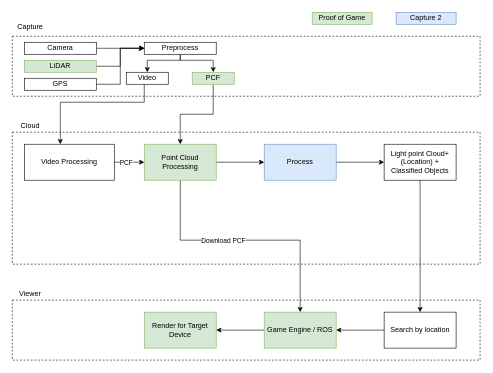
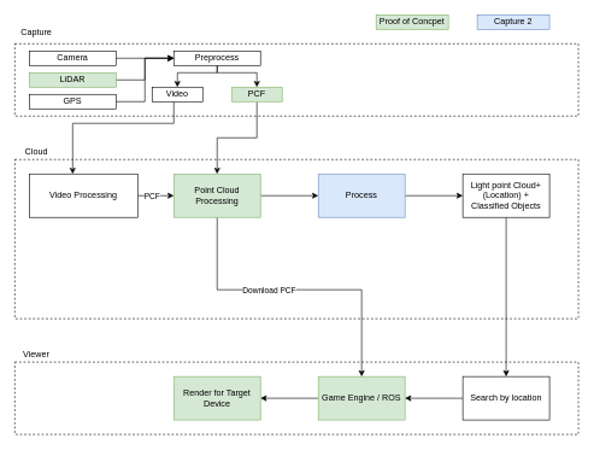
  <mxCell id="0" />
  <mxCell id="1" parent="0" />
  <mxCell id="2" value="" style="rounded=0;whiteSpace=wrap;html=1;fillColor=none;dashed=1;" parent="1" vertex="1"><mxGeometry x="20" y="500" width="780" height="100" as="geometry" /></mxCell>
  <mxCell id="3" value="" style="rounded=0;whiteSpace=wrap;html=1;fillColor=none;dashed=1;" parent="1" vertex="1"><mxGeometry x="20" y="220" width="780" height="220" as="geometry" /></mxCell>
  <mxCell id="4" value="" style="rounded=0;whiteSpace=wrap;html=1;fillColor=none;dashed=1;" parent="1" vertex="1"><mxGeometry x="20" y="60" width="780" height="100" as="geometry" /></mxCell>
  <mxCell id="5" style="edgeStyle=orthogonalEdgeStyle;rounded=0;orthogonalLoop=1;jettySize=auto;html=1;entryX=0;entryY=0.5;entryDx=0;entryDy=0;" parent="1" source="6" target="9" edge="1"><mxGeometry relative="1" as="geometry" /></mxCell>
  <mxCell id="6" value="Camera" style="rounded=0;whiteSpace=wrap;html=1;" parent="1" vertex="1"><mxGeometry x="40" y="70" width="120" height="20" as="geometry" /></mxCell>
  <mxCell id="7" style="edgeStyle=orthogonalEdgeStyle;rounded=0;orthogonalLoop=1;jettySize=auto;html=1;entryX=0.5;entryY=0;entryDx=0;entryDy=0;" parent="1" source="9" target="26" edge="1"><mxGeometry relative="1" as="geometry"><Array as="points"><mxPoint x="300" y="100" /><mxPoint x="355" y="100" /></Array></mxGeometry></mxCell>
  <mxCell id="8" style="edgeStyle=orthogonalEdgeStyle;rounded=0;orthogonalLoop=1;jettySize=auto;html=1;entryX=0.5;entryY=0;entryDx=0;entryDy=0;" parent="1" source="9" target="24" edge="1"><mxGeometry relative="1" as="geometry"><Array as="points"><mxPoint x="300" y="100" /><mxPoint x="245" y="100" /></Array></mxGeometry></mxCell>
  <mxCell id="9" value="Preprocess" style="rounded=0;whiteSpace=wrap;html=1;" parent="1" vertex="1"><mxGeometry x="240" y="70" width="120" height="20" as="geometry" /></mxCell>
  <mxCell id="10" style="edgeStyle=orthogonalEdgeStyle;rounded=0;orthogonalLoop=1;jettySize=auto;html=1;entryX=0;entryY=0.5;entryDx=0;entryDy=0;" parent="1" source="13" target="15" edge="1"><mxGeometry relative="1" as="geometry" /></mxCell>
  <mxCell id="11" style="edgeStyle=orthogonalEdgeStyle;rounded=0;orthogonalLoop=1;jettySize=auto;html=1;entryX=0.5;entryY=0;entryDx=0;entryDy=0;fontColor=#00CC00;" parent="1" source="13" target="19" edge="1"><mxGeometry relative="1" as="geometry"><Array as="points"><mxPoint x="300" y="400" /><mxPoint x="500" y="400" /></Array></mxGeometry></mxCell>
  <mxCell id="12" value="&lt;font color=&quot;#000000&quot;&gt;Download PCF&lt;/font&gt;" style="edgeLabel;html=1;align=center;verticalAlign=middle;resizable=0;points=[];fontColor=#00CC00;" parent="11" vertex="1" connectable="0"><mxGeometry x="-0.155" y="-2" relative="1" as="geometry"><mxPoint x="-6" y="-2" as="offset" /></mxGeometry></mxCell>
  <mxCell id="13" value="Point Cloud Processing" style="rounded=0;whiteSpace=wrap;html=1;fillColor=#d5e8d4;strokeColor=#82b366;" parent="1" vertex="1"><mxGeometry x="240" y="240" width="120" height="60" as="geometry" /></mxCell>
  <mxCell id="14" style="edgeStyle=orthogonalEdgeStyle;rounded=0;orthogonalLoop=1;jettySize=auto;html=1;entryX=0;entryY=0.5;entryDx=0;entryDy=0;" parent="1" source="15" target="17" edge="1"><mxGeometry relative="1" as="geometry" /></mxCell>
  <mxCell id="15" value="Process" style="rounded=0;whiteSpace=wrap;html=1;fillColor=#dae8fc;strokeColor=#6c8ebf;" parent="1" vertex="1"><mxGeometry x="440" y="240" width="120" height="60" as="geometry" /></mxCell>
  <mxCell id="16" style="edgeStyle=orthogonalEdgeStyle;rounded=0;orthogonalLoop=1;jettySize=auto;html=1;entryX=0.5;entryY=0;entryDx=0;entryDy=0;" parent="1" source="17" target="22" edge="1"><mxGeometry relative="1" as="geometry" /></mxCell>
  <mxCell id="17" value="Light point Cloud+&lt;br&gt;(Location) +&lt;br&gt;Classified Objects" style="rounded=0;whiteSpace=wrap;html=1;" parent="1" vertex="1"><mxGeometry x="640" y="240" width="120" height="60" as="geometry" /></mxCell>
  <mxCell id="18" style="edgeStyle=orthogonalEdgeStyle;rounded=0;orthogonalLoop=1;jettySize=auto;html=1;entryX=1;entryY=0.5;entryDx=0;entryDy=0;" parent="1" source="19" target="20" edge="1"><mxGeometry relative="1" as="geometry" /></mxCell>
  <mxCell id="19" value="Game Engine / ROS" style="rounded=0;whiteSpace=wrap;html=1;fillColor=#d5e8d4;strokeColor=#82b366;" parent="1" vertex="1"><mxGeometry x="440" y="520" width="120" height="60" as="geometry" /></mxCell>
  <mxCell id="20" value="Render for Target Device" style="rounded=0;whiteSpace=wrap;html=1;fillColor=#d5e8d4;strokeColor=#82b366;" parent="1" vertex="1"><mxGeometry x="240" y="520" width="120" height="60" as="geometry" /></mxCell>
  <mxCell id="21" style="edgeStyle=orthogonalEdgeStyle;rounded=0;orthogonalLoop=1;jettySize=auto;html=1;entryX=1;entryY=0.5;entryDx=0;entryDy=0;fontColor=#000000;" parent="1" source="22" target="19" edge="1"><mxGeometry relative="1" as="geometry" /></mxCell>
  <mxCell id="22" value="Search by location" style="rounded=0;whiteSpace=wrap;html=1;" parent="1" vertex="1"><mxGeometry x="640" y="520" width="120" height="60" as="geometry" /></mxCell>
  <mxCell id="23" style="edgeStyle=orthogonalEdgeStyle;rounded=0;orthogonalLoop=1;jettySize=auto;html=1;" parent="1" source="24" target="29" edge="1"><mxGeometry relative="1" as="geometry"><Array as="points"><mxPoint x="240" y="170" /><mxPoint x="100" y="170" /></Array></mxGeometry></mxCell>
  <mxCell id="24" value="Video" style="rounded=0;whiteSpace=wrap;html=1;" parent="1" vertex="1"><mxGeometry x="210" y="120" width="70" height="20" as="geometry" /></mxCell>
  <mxCell id="25" style="edgeStyle=orthogonalEdgeStyle;rounded=0;orthogonalLoop=1;jettySize=auto;html=1;" parent="1" source="26" target="13" edge="1"><mxGeometry relative="1" as="geometry" /></mxCell>
  <mxCell id="26" value="PCF" style="rounded=0;whiteSpace=wrap;html=1;fillColor=#d5e8d4;strokeColor=#82b366;" parent="1" vertex="1"><mxGeometry x="320" y="120" width="70" height="20" as="geometry" /></mxCell>
  <mxCell id="27" style="edgeStyle=orthogonalEdgeStyle;rounded=0;orthogonalLoop=1;jettySize=auto;html=1;entryX=0;entryY=0.5;entryDx=0;entryDy=0;" parent="1" source="29" target="13" edge="1"><mxGeometry relative="1" as="geometry" /></mxCell>
  <mxCell id="28" value="PCF" style="edgeLabel;html=1;align=center;verticalAlign=middle;resizable=0;points=[];" parent="27" vertex="1" connectable="0"><mxGeometry x="-0.235" y="-1" relative="1" as="geometry"><mxPoint y="-1" as="offset" /></mxGeometry></mxCell>
  <mxCell id="29" value="Video Processing" style="rounded=0;whiteSpace=wrap;html=1;" parent="1" vertex="1"><mxGeometry x="40" y="240" width="150" height="60" as="geometry" /></mxCell>
  <mxCell id="30" value="Capture" style="text;html=1;strokeColor=none;fillColor=none;align=center;verticalAlign=middle;whiteSpace=wrap;rounded=0;dashed=1;" parent="1" vertex="1"><mxGeometry x="20" y="30" width="60" height="30" as="geometry" /></mxCell>
  <mxCell id="31" style="edgeStyle=orthogonalEdgeStyle;rounded=0;orthogonalLoop=1;jettySize=auto;html=1;entryX=0;entryY=0.5;entryDx=0;entryDy=0;" parent="1" source="32" target="9" edge="1"><mxGeometry relative="1" as="geometry" /></mxCell>
  <mxCell id="32" value="LiDAR" style="rounded=0;whiteSpace=wrap;html=1;fillColor=#d5e8d4;strokeColor=#82b366;" parent="1" vertex="1"><mxGeometry x="40" y="100" width="120" height="20" as="geometry" /></mxCell>
  <mxCell id="33" style="edgeStyle=orthogonalEdgeStyle;rounded=0;orthogonalLoop=1;jettySize=auto;html=1;entryX=0;entryY=0.5;entryDx=0;entryDy=0;" parent="1" source="34" target="9" edge="1"><mxGeometry relative="1" as="geometry" /></mxCell>
  <mxCell id="34" value="GPS" style="rounded=0;whiteSpace=wrap;html=1;" parent="1" vertex="1"><mxGeometry x="40" y="130" width="120" height="20" as="geometry" /></mxCell>
- <mxCell id="35" value="Proof of Game" style="rounded=0;whiteSpace=wrap;html=1;fillColor=#d5e8d4;strokeColor=#82b366;" parent="1" vertex="1"><mxGeometry x="520" y="20" width="100" height="20" as="geometry" /></mxCell>
+ <mxCell id="35" value="Proof of Concpet" style="rounded=0;whiteSpace=wrap;html=1;fillColor=#d5e8d4;strokeColor=#82b366;" parent="1" vertex="1"><mxGeometry x="520" y="20" width="100" height="20" as="geometry" /></mxCell>
  <mxCell id="36" value="Cloud" style="text;html=1;strokeColor=none;fillColor=none;align=center;verticalAlign=middle;whiteSpace=wrap;rounded=0;dashed=1;" parent="1" vertex="1"><mxGeometry x="20" y="200" width="60" height="20" as="geometry" /></mxCell>
  <mxCell id="37" value="Viewer" style="text;html=1;strokeColor=none;fillColor=none;align=center;verticalAlign=middle;whiteSpace=wrap;rounded=0;dashed=1;" parent="1" vertex="1"><mxGeometry x="20" y="480" width="60" height="20" as="geometry" /></mxCell>
  <mxCell id="38" value="Capture 2" style="rounded=0;whiteSpace=wrap;html=1;fillColor=#dae8fc;strokeColor=#6c8ebf;" parent="1" vertex="1"><mxGeometry x="660" y="20" width="100" height="20" as="geometry" /></mxCell>
